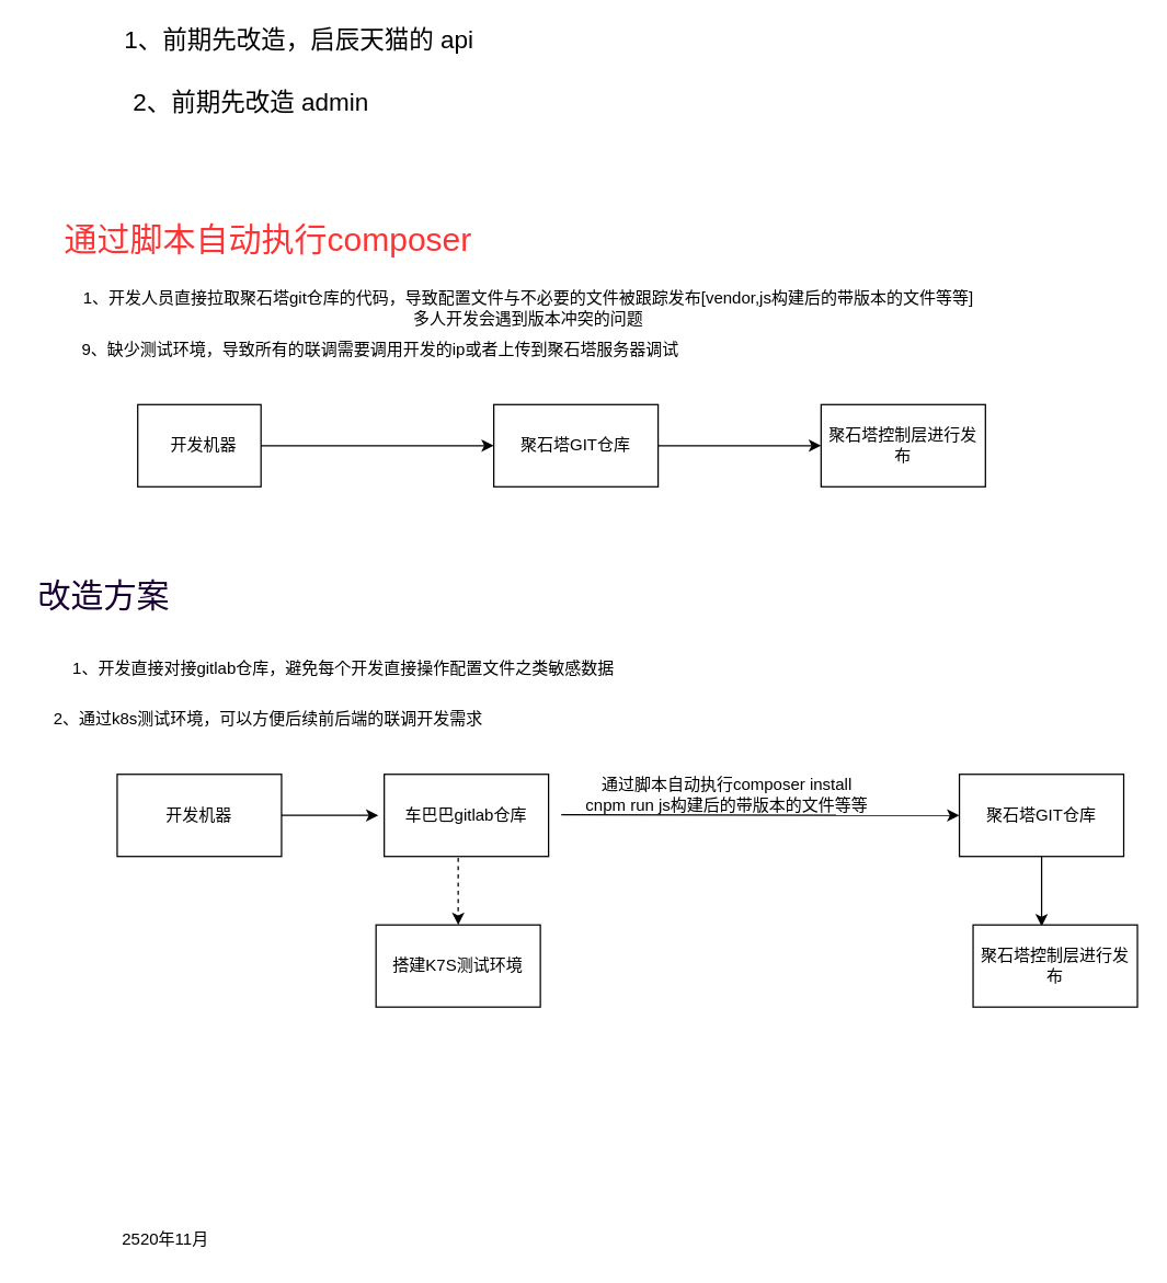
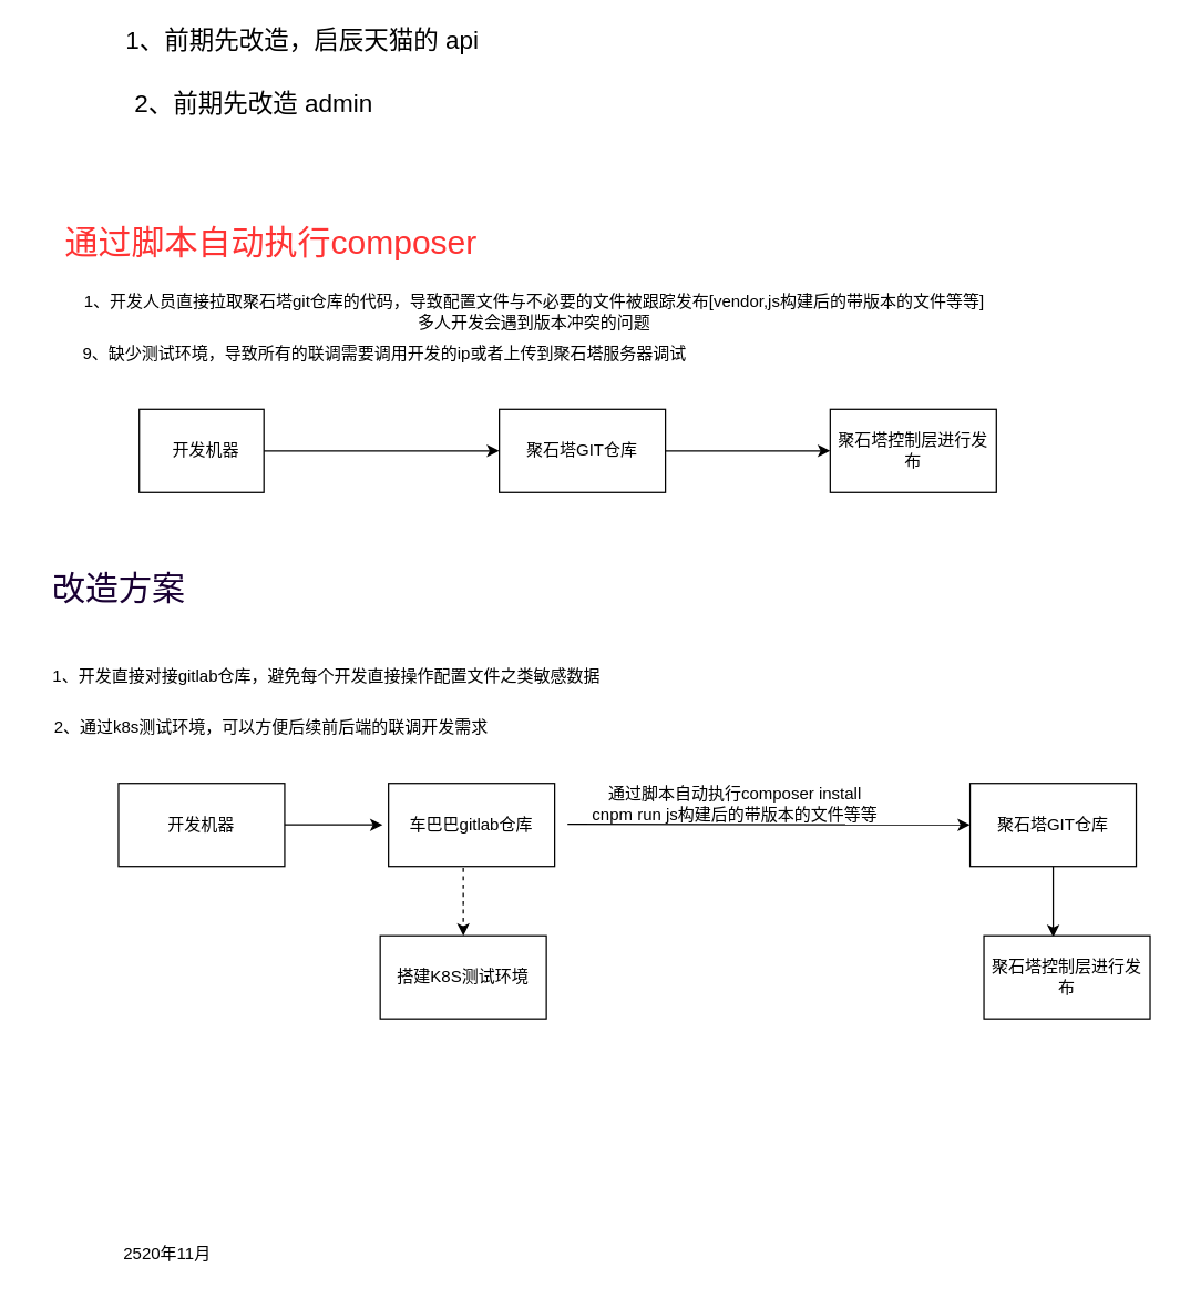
  <mxCell id="0" />
  <mxCell id="1" parent="0" />
  <mxCell id="2" value="&amp;nbsp; 开发机器" style="rounded=0;whiteSpace=wrap;html=1;" vertex="1" parent="1"><mxGeometry x="100" y="295" width="90" height="60" as="geometry" /></mxCell>
  <mxCell id="3" value="" style="endArrow=classic;html=1;entryX=0;entryY=0.5;entryDx=0;entryDy=0;" edge="1" parent="1" target="4"><mxGeometry width="50" height="50" relative="1" as="geometry"><mxPoint x="190" y="325" as="sourcePoint" /><mxPoint x="270" y="325" as="targetPoint" /></mxGeometry></mxCell>
  <mxCell id="4" value="聚石塔GIT仓库" style="rounded=0;whiteSpace=wrap;html=1;" vertex="1" parent="1"><mxGeometry x="360" y="295" width="120" height="60" as="geometry" /></mxCell>
  <mxCell id="5" value="" style="endArrow=classic;html=1;" edge="1" parent="1" target="6"><mxGeometry width="50" height="50" relative="1" as="geometry"><mxPoint x="480" y="325" as="sourcePoint" /><mxPoint x="470" y="325" as="targetPoint" /></mxGeometry></mxCell>
  <mxCell id="6" value="聚石塔控制层进行发布" style="rounded=0;whiteSpace=wrap;html=1;" vertex="1" parent="1"><mxGeometry x="599" y="295" width="120" height="60" as="geometry" /></mxCell>
  <mxCell id="7" value="&lt;font style=&quot;font-size: 24px&quot; color=&quot;#ff3333&quot;&gt;通过脚本自动执行composer&lt;/font&gt;" style="text;html=1;align=center;verticalAlign=middle;resizable=0;points=[];autosize=1;" vertex="1" parent="1"><mxGeometry x="20" y="165" width="350" height="20" as="geometry" /></mxCell>
  <mxCell id="8" value="1、开发人员直接拉取聚石塔git仓库的代码，导致配置文件与不必要的文件被跟踪发布[vendor,js构建后的带版本的文件等等]&lt;br&gt;多人开发会遇到版本冲突的问题&lt;br&gt;" style="text;html=1;align=center;verticalAlign=middle;resizable=0;points=[];autosize=1;" vertex="1" parent="1"><mxGeometry x="50" y="210" width="670" height="30" as="geometry" /></mxCell>
  <mxCell id="9" value="9、缺少测试环境，导致所有的联调需要调用开发的ip或者上传到聚石塔服务器调试" style="text;html=1;align=center;verticalAlign=middle;resizable=0;points=[];autosize=1;" vertex="1" parent="1"><mxGeometry x="52" y="245" width="450" height="20" as="geometry" /></mxCell>
- <mxCell id="10" value="&lt;font style=&quot;font-size: 24px&quot; color=&quot;#190033&quot;&gt;改造方案&lt;/font&gt;" style="text;html=1;align=center;verticalAlign=middle;resizable=0;points=[];autosize=1;" vertex="1" parent="1"><mxGeometry x="20" y="425" width="110" height="20" as="geometry" /></mxCell>
+ <mxCell id="10" value="&lt;font style=&quot;font-size: 24px&quot; color=&quot;#190033&quot;&gt;改造方案&lt;/font&gt;" style="text;html=1;align=center;verticalAlign=middle;resizable=0;points=[];autosize=1;" vertex="1" parent="1"><mxGeometry x="30" y="415" width="110" height="20" as="geometry" /></mxCell>
  <mxCell id="11" value="开发机器" style="whiteSpace=wrap;html=1;" vertex="1" parent="1"><mxGeometry x="85" y="565" width="120" height="60" as="geometry" /></mxCell>
  <mxCell id="12" value="" style="endArrow=classic;html=1;" edge="1" parent="1" source="11"><mxGeometry width="50" height="50" relative="1" as="geometry"><mxPoint x="205" y="645" as="sourcePoint" /><mxPoint x="275.711" y="595" as="targetPoint" /></mxGeometry></mxCell>
  <mxCell id="13" value="车巴巴gitlab仓库" style="whiteSpace=wrap;html=1;" vertex="1" parent="1"><mxGeometry x="280" y="565" width="120" height="60" as="geometry" /></mxCell>
  <mxCell id="14" value="" style="edgeStyle=orthogonalEdgeStyle;rounded=0;orthogonalLoop=1;jettySize=auto;html=1;entryX=0.417;entryY=0.017;entryDx=0;entryDy=0;entryPerimeter=0;" edge="1" parent="1" source="15" target="20"><mxGeometry relative="1" as="geometry" /></mxCell>
  <mxCell id="15" value="聚石塔GIT仓库" style="rounded=0;whiteSpace=wrap;html=1;" vertex="1" parent="1"><mxGeometry x="700" y="565" width="120" height="60" as="geometry" /></mxCell>
  <mxCell id="16" value="" style="endArrow=classic;html=1;entryX=0;entryY=0.5;entryDx=0;entryDy=0;" edge="1" parent="1" target="15"><mxGeometry width="50" height="50" relative="1" as="geometry"><mxPoint x="409.29" y="594.5" as="sourcePoint" /><mxPoint x="480.001" y="594.5" as="targetPoint" /></mxGeometry></mxCell>
  <mxCell id="17" value="通过脚本自动执行composer install &lt;br&gt;cnpm run js构建后的带版本的文件等等" style="text;html=1;align=center;verticalAlign=middle;resizable=0;points=[];autosize=1;" vertex="1" parent="1"><mxGeometry x="410" y="565" width="240" height="30" as="geometry" /></mxCell>
  <mxCell id="18" value="" style="endArrow=classic;html=1;exitX=0.45;exitY=1.017;exitDx=0;exitDy=0;exitPerimeter=0;dashed=1;" edge="1" parent="1" source="13" target="19"><mxGeometry width="50" height="50" relative="1" as="geometry"><mxPoint x="420" y="675" as="sourcePoint" /><mxPoint x="334" y="705" as="targetPoint" /></mxGeometry></mxCell>
- <mxCell id="19" value="搭建K7S测试环境" style="rounded=0;whiteSpace=wrap;html=1;" vertex="1" parent="1"><mxGeometry x="274" y="675" width="120" height="60" as="geometry" /></mxCell>
+ <mxCell id="19" value="搭建K8S测试环境" style="rounded=0;whiteSpace=wrap;html=1;" vertex="1" parent="1"><mxGeometry x="274" y="675" width="120" height="60" as="geometry" /></mxCell>
  <mxCell id="20" value="聚石塔控制层进行发布" style="rounded=0;whiteSpace=wrap;html=1;" vertex="1" parent="1"><mxGeometry x="710" y="675" width="120" height="60" as="geometry" /></mxCell>
- <mxCell id="21" value="&lt;br&gt;1、开发直接对接gitlab仓库，避免每个开发直接操作配置文件之类敏感数据" style="text;html=1;align=center;verticalAlign=middle;resizable=0;points=[];autosize=1;" vertex="1" parent="1"><mxGeometry x="45" y="465" width="410" height="30" as="geometry" /></mxCell>
+ <mxCell id="21" value="&lt;br&gt;1、开发直接对接gitlab仓库，避免每个开发直接操作配置文件之类敏感数据" style="text;html=1;align=center;verticalAlign=middle;resizable=0;points=[];autosize=1;" vertex="1" parent="1"><mxGeometry y="465" width="410" height="30" as="geometry" x="30" /></mxCell>
  <mxCell id="22" value="2、通过k8s测试环境，可以方便后续前后端的联调开发需求" style="text;html=1;align=center;verticalAlign=middle;resizable=0;points=[];autosize=1;" vertex="1" parent="1"><mxGeometry y="515" width="330" height="20" as="geometry" x="30" /></mxCell>
  <mxCell id="23" value="&lt;font style=&quot;font-size: 18px&quot;&gt;1、前期先改造，启辰天猫的 api&amp;nbsp;&amp;nbsp;&amp;nbsp;&lt;br&gt;&lt;br&gt;&lt;/font&gt;" style="text;html=1;align=center;verticalAlign=middle;resizable=0;points=[];autosize=1;" vertex="1" parent="1"><mxGeometry x="80" y="20" width="290" height="40" as="geometry" /></mxCell>
  <mxCell id="24" value="&lt;span style=&quot;font-family: &amp;#34;helvetica&amp;#34; ; font-size: 18px&quot;&gt;2、前期先改造 admin&amp;nbsp;&lt;/span&gt;" style="text;html=1;align=center;verticalAlign=middle;resizable=0;points=[];autosize=1;" vertex="1" parent="1"><mxGeometry x="90" y="65" width="190" height="20" as="geometry" /></mxCell>
  <mxCell id="25" value="2520年11月" style="text;html=1;align=center;verticalAlign=middle;resizable=0;points=[];autosize=1;" vertex="1" parent="1"><mxGeometry x="80" y="895" width="80" height="20" as="geometry" /></mxCell>
